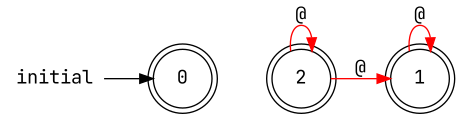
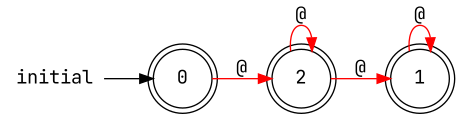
  digraph {
    fontname="JetBrains Mono"
    rankdir=LR
    node [fontname="JetBrains Mono" shape=doublecircle]
    edge [color=red fontname="JetBrains Mono"]
    0
    2
    1
    initial [shape=plaintext]
+   0 -> 2 [label="@"]
    2 -> 2 [label="@"]
    2 -> 1 [label="@"]
    1 -> 1 [label="@"]
    initial -> 0 [color=""]
  }
